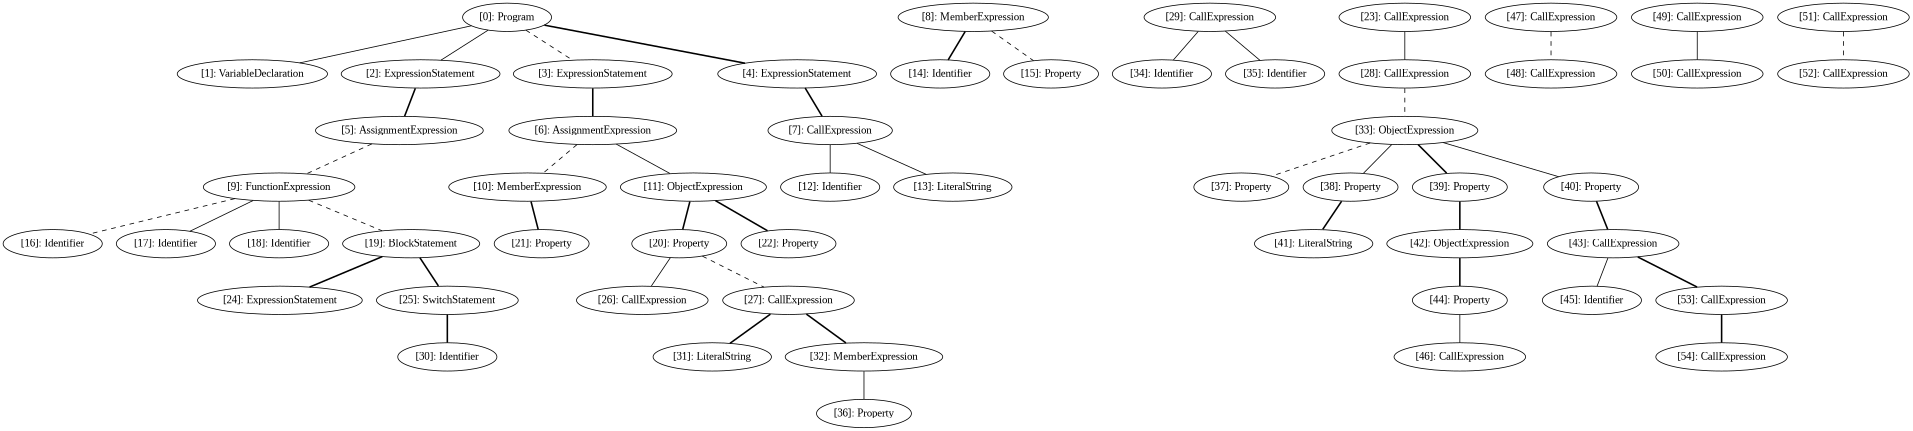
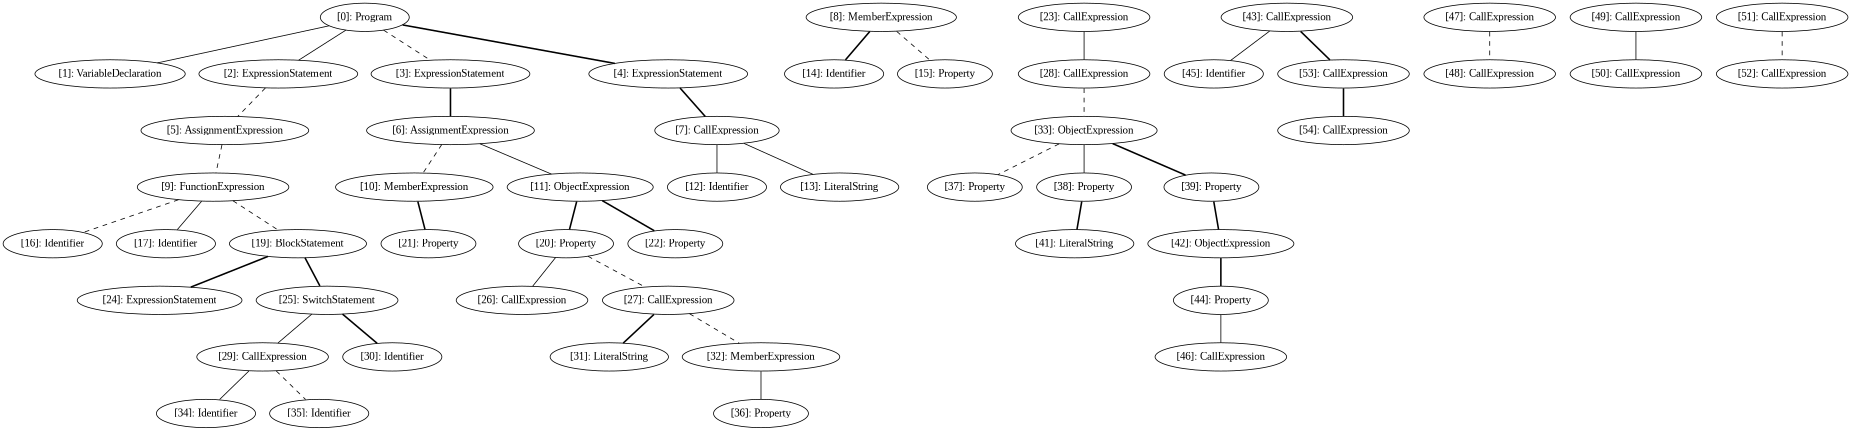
  graph {
    fontname="Liberation Serif"
    node [fontname="Liberation Serif"]
    edge [fontname="Liberation Serif" style=bold]
    n1 [label="[0]: Program"]
    n2 [label="[1]: VariableDeclaration"]
    n3 [label="[2]: ExpressionStatement"]
    n4 [label="[3]: ExpressionStatement"]
    n5 [label="[4]: ExpressionStatement"]
    n6 [label="[5]: AssignmentExpression"]
    n7 [label="[6]: AssignmentExpression"]
    n8 [label="[7]: CallExpression"]
    n9 [label="[9]: FunctionExpression"]
    n10 [label="[10]: MemberExpression"]
    n11 [label="[11]: ObjectExpression"]
    n12 [label="[12]: Identifier"]
    n13 [label="[13]: LiteralString"]
    n14 [label="[8]: MemberExpression"]
    n15 [label="[14]: Identifier"]
    n16 [label="[15]: Property"]
    n17 [label="[16]: Identifier"]
    n18 [label="[17]: Identifier"]
-   n19 [label="[18]: Identifier"]
    n20 [label="[19]: BlockStatement"]
    n21 [label="[21]: Property"]
    n22 [label="[20]: Property"]
    n23 [label="[22]: Property"]
    n24 [label="[24]: ExpressionStatement"]
    n25 [label="[25]: SwitchStatement"]
    n26 [label="[26]: CallExpression"]
    n27 [label="[27]: CallExpression"]
    n28 [label="[29]: CallExpression"]
    n29 [label="[30]: Identifier"]
    n30 [label="[31]: LiteralString"]
    n31 [label="[32]: MemberExpression"]
    n32 [label="[23]: CallExpression"]
    n33 [label="[28]: CallExpression"]
    n34 [label="[33]: ObjectExpression"]
    n35 [label="[34]: Identifier"]
    n36 [label="[35]: Identifier"]
    n37 [label="[36]: Property"]
    n38 [label="[37]: Property"]
    n39 [label="[38]: Property"]
    n40 [label="[39]: Property"]
-   n41 [label="[40]: Property"]
    n42 [label="[41]: LiteralString"]
    n43 [label="[42]: ObjectExpression"]
    n44 [label="[43]: CallExpression"]
    n45 [label="[44]: Property"]
    n46 [label="[45]: Identifier"]
    n47 [label="[53]: CallExpression"]
    n48 [label="[46]: CallExpression"]
    n49 [label="[54]: CallExpression"]
    n50 [label="[47]: CallExpression"]
    n51 [label="[48]: CallExpression"]
    n52 [label="[49]: CallExpression"]
    n53 [label="[50]: CallExpression"]
    n54 [label="[51]: CallExpression"]
    n55 [label="[52]: CallExpression"]
    n1 -- n2 [style=solid]
    n1 -- n3 [style=solid]
    n1 -- n4 [style=dashed]
    n1 -- n5
-   n3 -- n6
+   n3 -- n6 [style=dashed]
    n4 -- n7
    n5 -- n8
    n6 -- n9 [style=dashed]
    n7 -- n10 [style=dashed]
    n7 -- n11 [style=solid]
    n8 -- n12 [style=solid]
    n8 -- n13 [style=solid]
    n9 -- n17 [style=dashed]
    n9 -- n18 [style=solid]
-   n9 -- n19 [style=solid]
    n9 -- n20 [style=dashed]
    n10 -- n21
    n11 -- n22
    n11 -- n23
    n14 -- n15
    n14 -- n16 [style=dashed]
    n20 -- n24
    n20 -- n25
    n22 -- n26 [style=solid]
    n22 -- n27 [style=dashed]
+   n25 -- n28 [style=solid]
    n25 -- n29
    n27 -- n30
-   n27 -- n31
+   n27 -- n31 [style=dashed]
    n28 -- n35 [style=solid]
-   n28 -- n36 [style=solid]
+   n28 -- n36 [style=dashed]
    n31 -- n37 [style=solid]
    n32 -- n33 [style=solid]
    n33 -- n34 [style=dashed]
    n34 -- n38 [style=dashed]
    n34 -- n39 [style=solid]
    n34 -- n40
-   n34 -- n41 [style=solid]
    n39 -- n42
    n40 -- n43
-   n41 -- n44
    n43 -- n45
    n44 -- n46 [style=solid]
    n44 -- n47
    n45 -- n48 [style=solid]
    n47 -- n49
    n50 -- n51 [style=dashed]
    n52 -- n53 [style=solid]
    n54 -- n55 [style=dashed]
  }
